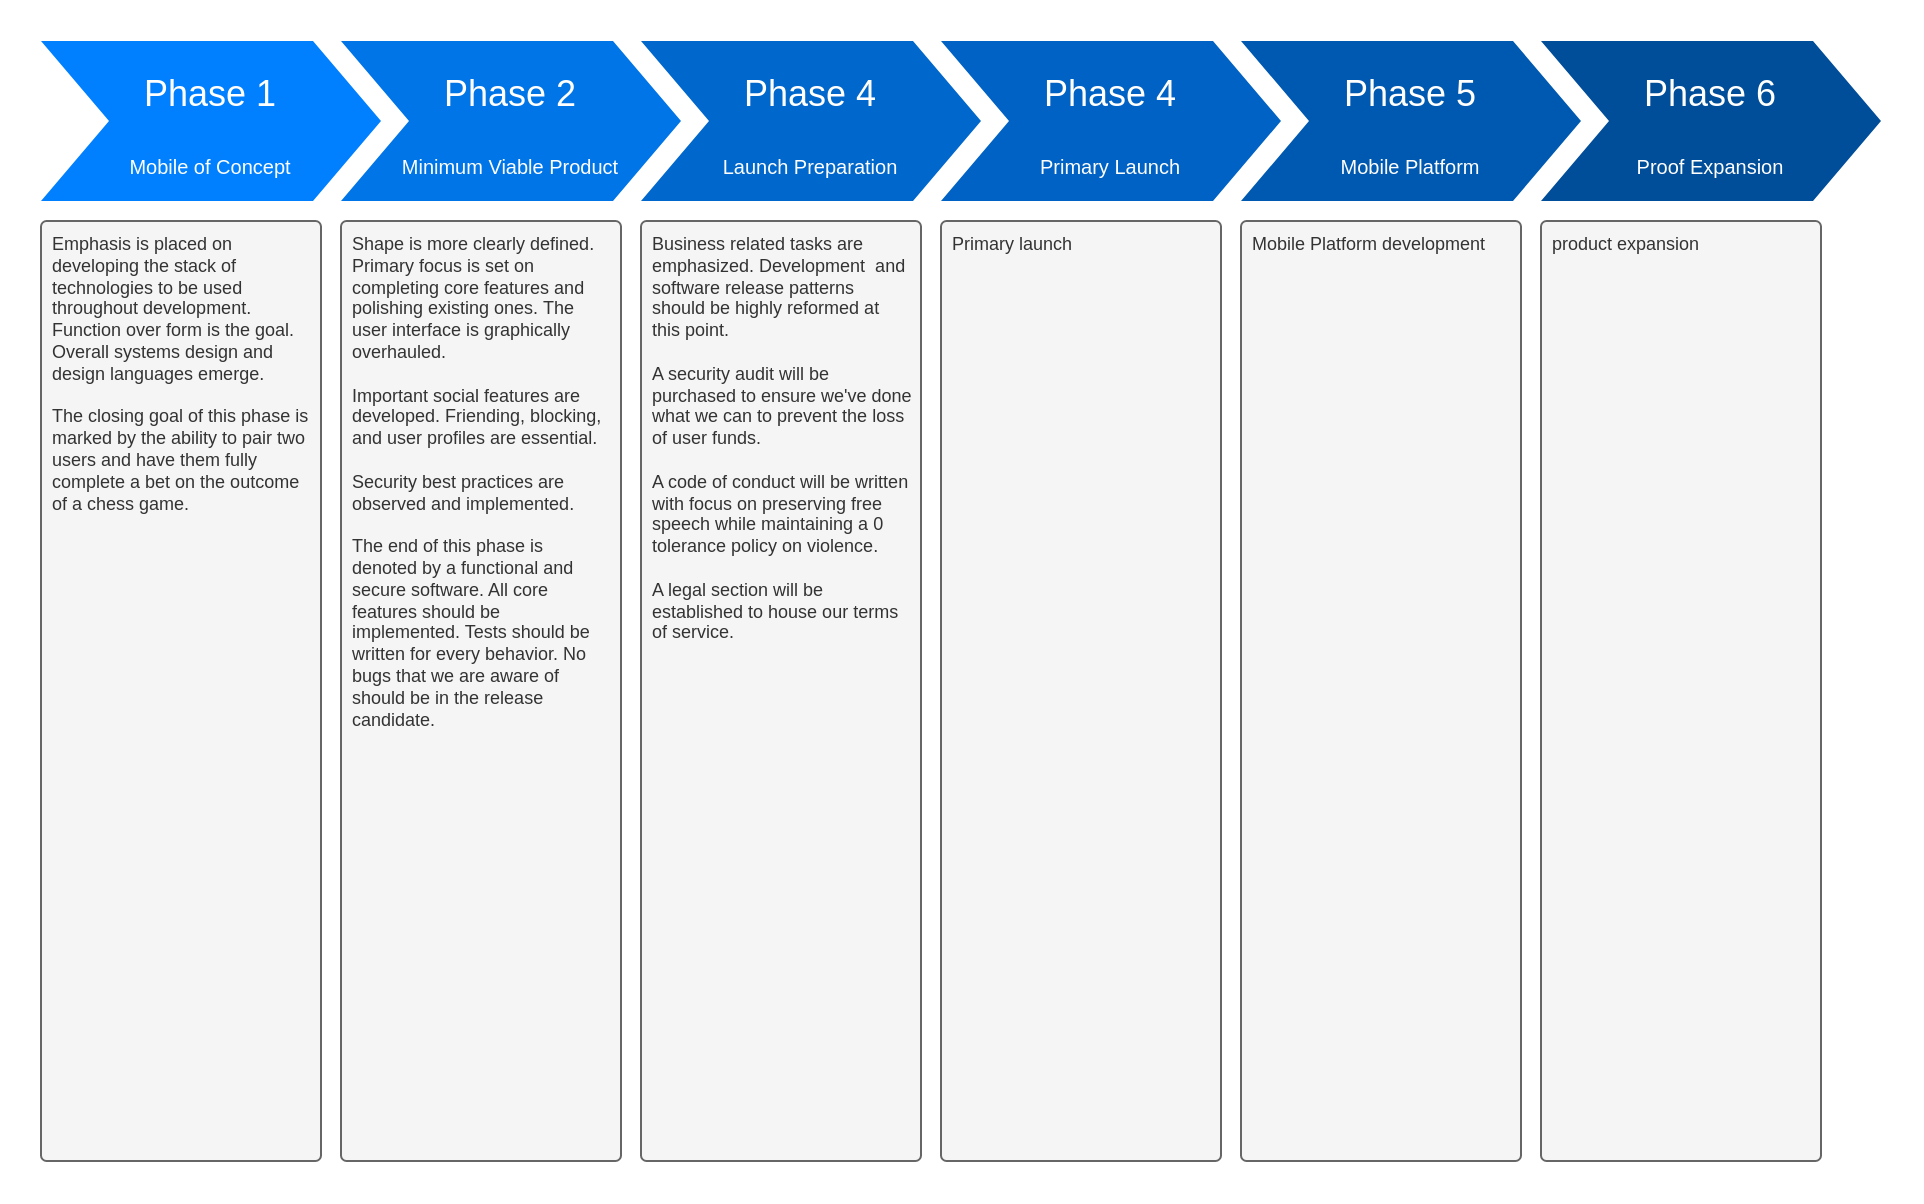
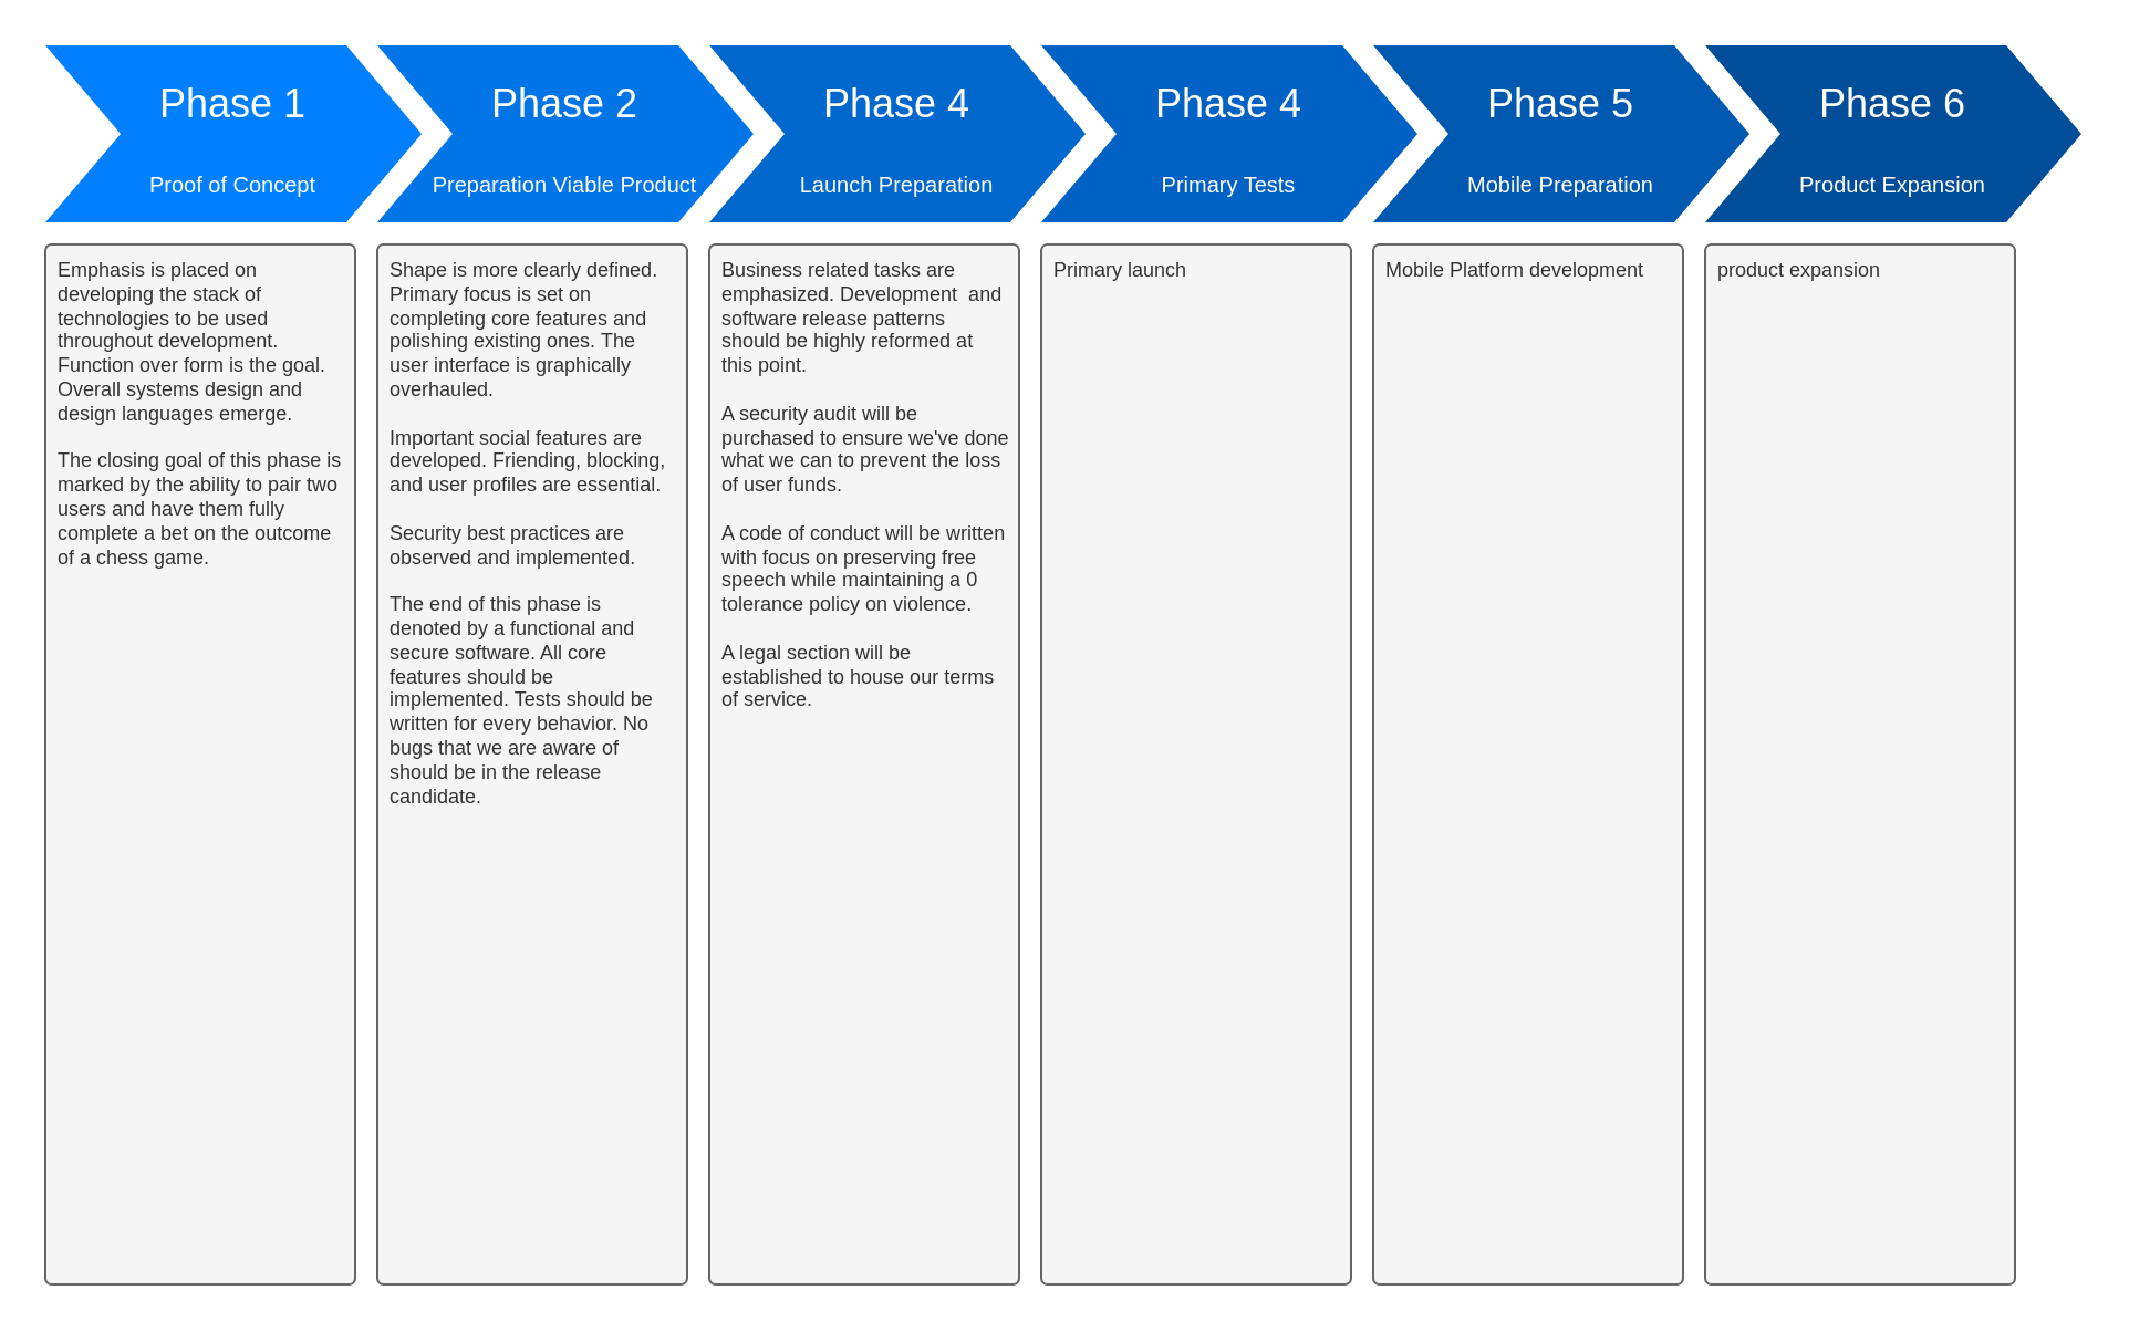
  <mxCell id="0" />
  <mxCell id="1" parent="0" />
- <mxCell id="2" value="&lt;font style=&quot;&quot;&gt;&lt;font style=&quot;vertical-align: inherit;&quot;&gt;&lt;font style=&quot;vertical-align: inherit;&quot;&gt;&lt;span style=&quot;font-size: 18px;&quot;&gt;&lt;font style=&quot;vertical-align: inherit;&quot;&gt;&lt;font style=&quot;vertical-align: inherit;&quot;&gt;&lt;font style=&quot;vertical-align: inherit;&quot;&gt;&lt;font style=&quot;vertical-align: inherit;&quot;&gt;Phase 1 &lt;/font&gt;&lt;/font&gt;&lt;/font&gt;&lt;/font&gt;&lt;/span&gt;&lt;br&gt;&lt;font style=&quot;&quot;&gt;&lt;font style=&quot;vertical-align: inherit;&quot;&gt;&lt;font style=&quot;vertical-align: inherit;&quot;&gt;&lt;font style=&quot;vertical-align: inherit;&quot;&gt;&lt;font style=&quot;vertical-align: inherit; font-size: 10px;&quot;&gt;Mobile of Concept&lt;/font&gt;&lt;/font&gt;&lt;/font&gt;&lt;/font&gt;&lt;/font&gt;&lt;br&gt;&lt;/font&gt;&lt;/font&gt;&lt;/font&gt;" style="shape=step;whiteSpace=wrap;html=1;fontSize=28;fillColor=#0080FF;fontColor=#FFFFFF;strokeColor=none;" parent="1" vertex="1"><mxGeometry x="20" y="20" width="170" height="80" as="geometry" /></mxCell>
- <mxCell id="3" value="&lt;font style=&quot;&quot;&gt;&lt;font style=&quot;vertical-align: inherit;&quot;&gt;&lt;font style=&quot;vertical-align: inherit;&quot;&gt;&lt;span style=&quot;font-size: 18px;&quot;&gt;Phase 2&lt;/span&gt;&lt;br&gt;&lt;font style=&quot;font-size: 10px;&quot;&gt;Minimum Viable Product&lt;/font&gt;&lt;br&gt;&lt;/font&gt;&lt;/font&gt;&lt;/font&gt;" style="shape=step;whiteSpace=wrap;html=1;fontSize=28;fillColor=#0075E8;fontColor=#FFFFFF;strokeColor=none;" parent="1" vertex="1"><mxGeometry x="170" y="20" width="170" height="80" as="geometry" /></mxCell>
+ <mxCell id="2" value="&lt;font style=&quot;&quot;&gt;&lt;font style=&quot;vertical-align: inherit;&quot;&gt;&lt;font style=&quot;vertical-align: inherit;&quot;&gt;&lt;span style=&quot;font-size: 18px;&quot;&gt;&lt;font style=&quot;vertical-align: inherit;&quot;&gt;&lt;font style=&quot;vertical-align: inherit;&quot;&gt;&lt;font style=&quot;vertical-align: inherit;&quot;&gt;&lt;font style=&quot;vertical-align: inherit;&quot;&gt;Phase 1 &lt;/font&gt;&lt;/font&gt;&lt;/font&gt;&lt;/font&gt;&lt;/span&gt;&lt;br&gt;&lt;font style=&quot;&quot;&gt;&lt;font style=&quot;vertical-align: inherit;&quot;&gt;&lt;font style=&quot;vertical-align: inherit;&quot;&gt;&lt;font style=&quot;vertical-align: inherit;&quot;&gt;&lt;font style=&quot;vertical-align: inherit; font-size: 10px;&quot;&gt;Proof of Concept&lt;/font&gt;&lt;/font&gt;&lt;/font&gt;&lt;/font&gt;&lt;/font&gt;&lt;br&gt;&lt;/font&gt;&lt;/font&gt;&lt;/font&gt;" style="shape=step;whiteSpace=wrap;html=1;fontSize=28;fillColor=#0080FF;fontColor=#FFFFFF;strokeColor=none;" parent="1" vertex="1"><mxGeometry x="20" y="20" width="170" height="80" as="geometry" /></mxCell>
+ <mxCell id="3" value="&lt;font style=&quot;&quot;&gt;&lt;font style=&quot;vertical-align: inherit;&quot;&gt;&lt;font style=&quot;vertical-align: inherit;&quot;&gt;&lt;span style=&quot;font-size: 18px;&quot;&gt;Phase 2&lt;/span&gt;&lt;br&gt;&lt;font style=&quot;font-size: 10px;&quot;&gt;Preparation Viable Product&lt;/font&gt;&lt;br&gt;&lt;/font&gt;&lt;/font&gt;&lt;/font&gt;" style="shape=step;whiteSpace=wrap;html=1;fontSize=28;fillColor=#0075E8;fontColor=#FFFFFF;strokeColor=none;" parent="1" vertex="1"><mxGeometry x="170" y="20" width="170" height="80" as="geometry" /></mxCell>
  <mxCell id="4" value="&lt;font style=&quot;&quot;&gt;&lt;font style=&quot;vertical-align: inherit;&quot;&gt;&lt;font style=&quot;vertical-align: inherit;&quot;&gt;&lt;span style=&quot;font-size: 18px;&quot;&gt;Phase 4&lt;/span&gt;&lt;br&gt;&lt;font style=&quot;font-size: 10px;&quot;&gt;Launch Preparation&lt;/font&gt;&lt;br&gt;&lt;/font&gt;&lt;/font&gt;&lt;/font&gt;" style="shape=step;whiteSpace=wrap;html=1;fontSize=28;fillColor=#0067CC;fontColor=#FFFFFF;strokeColor=none;" parent="1" vertex="1"><mxGeometry x="320" y="20" width="170" height="80" as="geometry" /></mxCell>
- <mxCell id="5" value="&lt;font style=&quot;&quot;&gt;&lt;font style=&quot;vertical-align: inherit;&quot;&gt;&lt;font style=&quot;vertical-align: inherit;&quot;&gt;&lt;span style=&quot;font-size: 18px;&quot;&gt;Phase 4&lt;/span&gt;&lt;br&gt;&lt;font style=&quot;font-size: 10px;&quot;&gt;Primary Launch&lt;/font&gt;&lt;br&gt;&lt;/font&gt;&lt;/font&gt;&lt;/font&gt;" style="shape=step;whiteSpace=wrap;html=1;fontSize=28;fillColor=#0062C4;fontColor=#FFFFFF;strokeColor=none;" parent="1" vertex="1"><mxGeometry x="470" y="20" width="170" height="80" as="geometry" /></mxCell>
- <mxCell id="6" value="&lt;font style=&quot;&quot;&gt;&lt;font style=&quot;vertical-align: inherit;&quot;&gt;&lt;font style=&quot;vertical-align: inherit;&quot;&gt;&lt;span style=&quot;font-size: 18px;&quot;&gt;&lt;font style=&quot;vertical-align: inherit;&quot;&gt;&lt;font style=&quot;vertical-align: inherit;&quot;&gt;Phase 5 &lt;/font&gt;&lt;/font&gt;&lt;/span&gt;&lt;br&gt;&lt;font style=&quot;font-size: 10px;&quot;&gt;&lt;font style=&quot;vertical-align: inherit;&quot;&gt;&lt;font style=&quot;vertical-align: inherit;&quot;&gt;Mobile Platform&lt;/font&gt;&lt;/font&gt;&lt;/font&gt;&lt;br&gt;&lt;/font&gt;&lt;/font&gt;&lt;/font&gt;" style="shape=step;whiteSpace=wrap;html=1;fontSize=28;fillColor=#0059B0;fontColor=#FFFFFF;strokeColor=none;" parent="1" vertex="1"><mxGeometry x="620" y="20" width="170" height="80" as="geometry" /></mxCell>
- <mxCell id="7" value="&lt;font style=&quot;&quot;&gt;&lt;span style=&quot;font-size: 18px;&quot;&gt;Phase 6&lt;/span&gt;&lt;br&gt;&lt;font style=&quot;font-size: 10px;&quot;&gt;Proof Expansion&lt;/font&gt;&lt;br&gt;&lt;/font&gt;" style="shape=step;whiteSpace=wrap;html=1;fontSize=28;fillColor=#004D99;fontColor=#FFFFFF;strokeColor=none;" parent="1" vertex="1"><mxGeometry x="770" y="20" width="170" height="80" as="geometry" /></mxCell>
+ <mxCell id="5" value="&lt;font style=&quot;&quot;&gt;&lt;font style=&quot;vertical-align: inherit;&quot;&gt;&lt;font style=&quot;vertical-align: inherit;&quot;&gt;&lt;span style=&quot;font-size: 18px;&quot;&gt;Phase 4&lt;/span&gt;&lt;br&gt;&lt;font style=&quot;font-size: 10px;&quot;&gt;Primary Tests&lt;/font&gt;&lt;br&gt;&lt;/font&gt;&lt;/font&gt;&lt;/font&gt;" style="shape=step;whiteSpace=wrap;html=1;fontSize=28;fillColor=#0062C4;fontColor=#FFFFFF;strokeColor=none;" parent="1" vertex="1"><mxGeometry x="470" y="20" width="170" height="80" as="geometry" /></mxCell>
+ <mxCell id="6" value="&lt;font style=&quot;&quot;&gt;&lt;font style=&quot;vertical-align: inherit;&quot;&gt;&lt;font style=&quot;vertical-align: inherit;&quot;&gt;&lt;span style=&quot;font-size: 18px;&quot;&gt;&lt;font style=&quot;vertical-align: inherit;&quot;&gt;&lt;font style=&quot;vertical-align: inherit;&quot;&gt;Phase 5 &lt;/font&gt;&lt;/font&gt;&lt;/span&gt;&lt;br&gt;&lt;font style=&quot;font-size: 10px;&quot;&gt;&lt;font style=&quot;vertical-align: inherit;&quot;&gt;&lt;font style=&quot;vertical-align: inherit;&quot;&gt;Mobile Preparation&lt;/font&gt;&lt;/font&gt;&lt;/font&gt;&lt;br&gt;&lt;/font&gt;&lt;/font&gt;&lt;/font&gt;" style="shape=step;whiteSpace=wrap;html=1;fontSize=28;fillColor=#0059B0;fontColor=#FFFFFF;strokeColor=none;" parent="1" vertex="1"><mxGeometry x="620" y="20" width="170" height="80" as="geometry" /></mxCell>
+ <mxCell id="7" value="&lt;font style=&quot;&quot;&gt;&lt;span style=&quot;font-size: 18px;&quot;&gt;Phase 6&lt;/span&gt;&lt;br&gt;&lt;font style=&quot;font-size: 10px;&quot;&gt;Product Expansion&lt;/font&gt;&lt;br&gt;&lt;/font&gt;" style="shape=step;whiteSpace=wrap;html=1;fontSize=28;fillColor=#004D99;fontColor=#FFFFFF;strokeColor=none;" parent="1" vertex="1"><mxGeometry x="770" y="20" width="170" height="80" as="geometry" /></mxCell>
  <mxCell id="8" value="Mobile Platform development" style="text;spacingTop=-3;whiteSpace=wrap;html=1;align=left;fontSize=9;fontFamily=Helvetica;fillColor=#f5f5f5;rounded=1;glass=0;spacingLeft=1;spacingRight=1;spacing=5;labelBackgroundColor=none;fontColor=#333333;strokeColor=#666666;rotation=0;arcSize=2;" parent="1" vertex="1"><mxGeometry x="620" y="110" width="140" height="470" as="geometry" /></mxCell>
  <mxCell id="9" value="product expansion" style="text;spacingTop=-3;whiteSpace=wrap;html=1;align=left;fontSize=9;fontFamily=Helvetica;fillColor=#f5f5f5;rounded=1;glass=0;spacingLeft=1;spacingRight=1;spacing=5;labelBackgroundColor=none;fontColor=#333333;strokeColor=#666666;rotation=0;arcSize=2;" parent="1" vertex="1"><mxGeometry x="770" y="110" width="140" height="470" as="geometry" /></mxCell>
  <mxCell id="10" value="Emphasis is placed on developing the stack of technologies to be used throughout development. Function over form is the goal. Overall systems design and design languages emerge.&lt;br style=&quot;font-size: 9px;&quot;&gt;&lt;br style=&quot;font-size: 9px;&quot;&gt;The closing goal of this phase is marked by the ability to pair two users and have them fully complete a bet on the outcome of a chess game.&lt;br style=&quot;font-size: 9px;&quot;&gt;&lt;br&gt;&lt;br&gt;" style="text;spacingTop=-3;whiteSpace=wrap;html=1;align=left;fontSize=9;fontFamily=Helvetica;fillColor=#f5f5f5;rounded=1;glass=0;spacingLeft=1;spacingRight=1;spacing=5;labelBackgroundColor=none;fontColor=#333333;strokeColor=#666666;rotation=0;arcSize=2;" vertex="1" parent="1"><mxGeometry x="20" y="110" width="140" height="470" as="geometry" /></mxCell>
  <mxCell id="11" value="Shape is more clearly defined. Primary focus is set on completing core features and polishing existing ones.&amp;nbsp;The user interface is graphically overhauled.&lt;br&gt;&lt;br&gt;Important social features are developed. Friending, blocking, and user profiles are essential.&lt;br&gt;&lt;br&gt;Security best practices are observed and implemented.&amp;nbsp;&lt;br&gt;&lt;br&gt;The end of this phase is denoted by a functional and secure software. All core features should be implemented. Tests should be written for every behavior. No bugs that we are aware of should be in the release candidate.&lt;br&gt;&lt;br&gt;" style="text;spacingTop=-3;whiteSpace=wrap;html=1;align=left;fontSize=9;fontFamily=Helvetica;fillColor=#f5f5f5;rounded=1;glass=0;spacingLeft=1;spacingRight=1;spacing=5;labelBackgroundColor=none;fontColor=#333333;strokeColor=#666666;rotation=0;arcSize=2;" vertex="1" parent="1"><mxGeometry x="170" y="110" width="140" height="470" as="geometry" /></mxCell>
  <mxCell id="12" value="Business related tasks are emphasized. Development&amp;nbsp; and software release patterns should be highly reformed at this point.&lt;br&gt;&lt;br&gt;A security audit will be purchased to ensure we've done what we can to prevent the loss of user funds.&lt;br&gt;&lt;br&gt;A code of conduct will be written with focus on preserving free speech while maintaining a 0 tolerance policy on violence.&lt;br&gt;&lt;br&gt;A legal section will be established to house our terms of service." style="text;spacingTop=-3;whiteSpace=wrap;html=1;align=left;fontSize=9;fontFamily=Helvetica;fillColor=#f5f5f5;rounded=1;glass=0;spacingLeft=1;spacingRight=1;spacing=5;labelBackgroundColor=none;fontColor=#333333;strokeColor=#666666;rotation=0;arcSize=2;" vertex="1" parent="1"><mxGeometry x="320" y="110" width="140" height="470" as="geometry" /></mxCell>
  <mxCell id="13" value="Primary launch" style="text;spacingTop=-3;whiteSpace=wrap;html=1;align=left;fontSize=9;fontFamily=Helvetica;fillColor=#f5f5f5;rounded=1;glass=0;spacingLeft=1;spacingRight=1;spacing=5;labelBackgroundColor=none;fontColor=#333333;strokeColor=#666666;rotation=0;arcSize=2;" vertex="1" parent="1"><mxGeometry x="470" y="110" width="140" height="470" as="geometry" /></mxCell>
